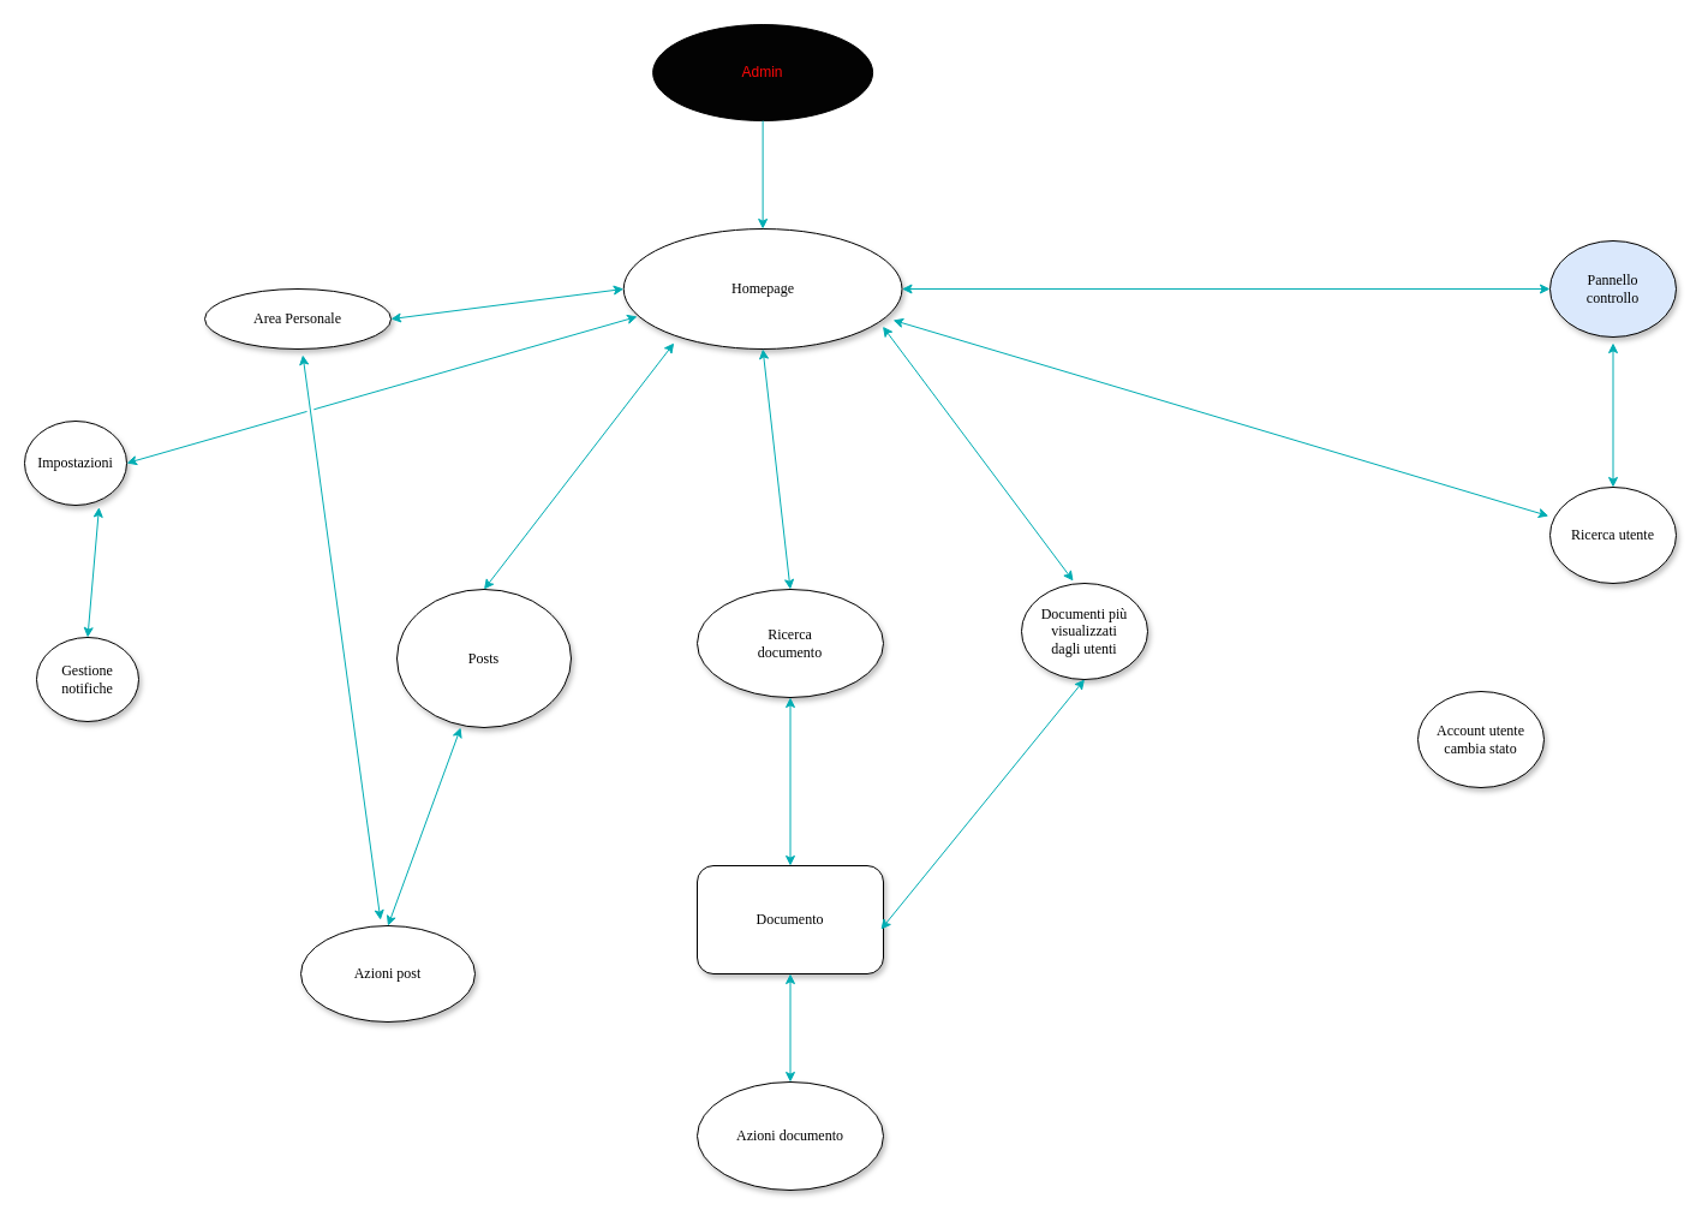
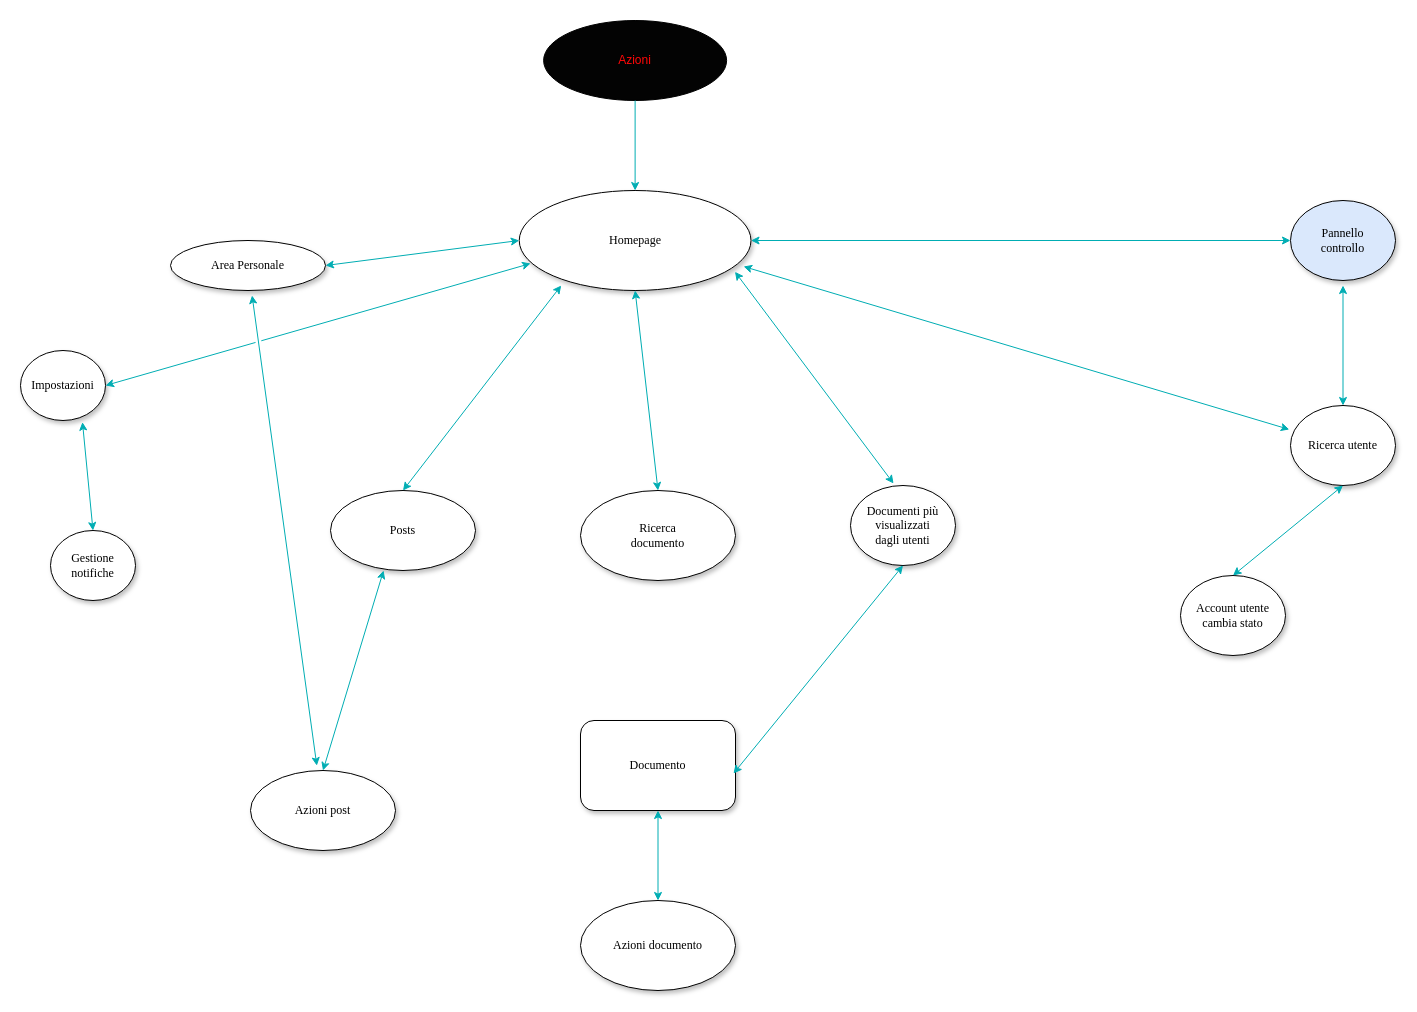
  <mxCell id="0" />
  <mxCell id="1" parent="0" />
  <mxCell id="2" value="Homepage" style="ellipse;whiteSpace=wrap;html=1;rounded=0;shadow=1;comic=0;labelBackgroundColor=none;strokeWidth=1;fontFamily=Verdana;fontSize=12;align=center;" vertex="1" parent="1"><mxGeometry x="518.74" y="190" width="231.75" height="100" as="geometry" /></mxCell>
- <mxCell id="3" value="Posts" style="ellipse;whiteSpace=wrap;html=1;rounded=0;shadow=1;comic=0;labelBackgroundColor=none;strokeWidth=1;fontFamily=Verdana;fontSize=12;align=center;" vertex="1" parent="1"><mxGeometry x="330" y="490" width="145" height="115" as="geometry" /></mxCell>
+ <mxCell id="3" value="Posts" style="ellipse;whiteSpace=wrap;html=1;rounded=0;shadow=1;comic=0;labelBackgroundColor=none;strokeWidth=1;fontFamily=Verdana;fontSize=12;align=center;" vertex="1" parent="1"><mxGeometry x="330" y="490" width="145" height="80" as="geometry" /></mxCell>
  <mxCell id="4" value="Area Personale" style="ellipse;whiteSpace=wrap;html=1;rounded=0;shadow=1;comic=0;labelBackgroundColor=none;strokeWidth=1;fontFamily=Verdana;fontSize=12;align=center;" vertex="1" parent="1"><mxGeometry x="170" y="240" width="155" height="50" as="geometry" /></mxCell>
- <mxCell id="5" value="Admin" style="ellipse;whiteSpace=wrap;html=1;gradientColor=none;fillColor=#030303;fontColor=#FF0808;" vertex="1" parent="1"><mxGeometry x="543.12" y="20" width="183" height="80" as="geometry" /></mxCell>
+ <mxCell id="5" value="Azioni" style="ellipse;whiteSpace=wrap;html=1;gradientColor=none;fillColor=#030303;fontColor=#FF0808;" vertex="1" parent="1"><mxGeometry x="543.12" y="20" width="183" height="80" as="geometry" /></mxCell>
  <mxCell id="6" value="" style="endArrow=classic;startArrow=classic;html=1;rounded=0;shadow=0;strokeColor=#00ADB3;sourcePerimeterSpacing=5;targetPerimeterSpacing=5;jumpStyle=gap;exitX=1;exitY=0.5;exitDx=0;exitDy=0;entryX=0;entryY=0.5;entryDx=0;entryDy=0;" edge="1" parent="1" source="4" target="2"><mxGeometry width="50" height="50" relative="1" as="geometry"><mxPoint x="362.5" y="275" as="sourcePoint" /><mxPoint x="667.5" y="470" as="targetPoint" /></mxGeometry></mxCell>
  <mxCell id="7" value="" style="endArrow=classic;startArrow=classic;html=1;rounded=0;shadow=0;strokeColor=#00ADB3;sourcePerimeterSpacing=5;targetPerimeterSpacing=5;jumpStyle=gap;exitX=0.5;exitY=0;exitDx=0;exitDy=0;entryX=0.181;entryY=0.95;entryDx=0;entryDy=0;entryPerimeter=0;" edge="1" parent="1" source="3" target="2"><mxGeometry width="50" height="50" relative="1" as="geometry"><mxPoint x="302.5" y="355" as="sourcePoint" /><mxPoint x="587.5" y="330" as="targetPoint" /></mxGeometry></mxCell>
  <mxCell id="8" value="&lt;div&gt;Ricerca&lt;/div&gt;&lt;div&gt;documento&lt;br&gt;&lt;/div&gt;" style="ellipse;whiteSpace=wrap;html=1;rounded=0;shadow=1;comic=0;labelBackgroundColor=none;strokeWidth=1;fontFamily=Verdana;fontSize=12;align=center;" vertex="1" parent="1"><mxGeometry x="580" y="490" width="155" height="90" as="geometry" /></mxCell>
  <mxCell id="9" value="" style="endArrow=classic;startArrow=classic;html=1;rounded=0;shadow=0;strokeColor=#00ADB3;sourcePerimeterSpacing=5;targetPerimeterSpacing=5;jumpStyle=gap;exitX=0.5;exitY=0;exitDx=0;exitDy=0;entryX=0.5;entryY=1;entryDx=0;entryDy=0;" edge="1" parent="1" source="8" target="2"><mxGeometry width="50" height="50" relative="1" as="geometry"><mxPoint x="550" y="430" as="sourcePoint" /><mxPoint x="603.49" y="343" as="targetPoint" /></mxGeometry></mxCell>
  <mxCell id="10" value="" style="endArrow=classic;html=1;rounded=0;shadow=0;strokeColor=#00ADB3;fontColor=#FF0808;sourcePerimeterSpacing=5;targetPerimeterSpacing=5;jumpStyle=gap;entryX=0.5;entryY=0;entryDx=0;entryDy=0;exitX=0.5;exitY=1;exitDx=0;exitDy=0;" edge="1" parent="1" source="5" target="2"><mxGeometry width="50" height="50" relative="1" as="geometry"><mxPoint x="534.5" y="230" as="sourcePoint" /><mxPoint x="604.5" y="200" as="targetPoint" /></mxGeometry></mxCell>
  <mxCell id="11" value="Impostazioni" style="ellipse;whiteSpace=wrap;html=1;rounded=0;shadow=1;comic=0;labelBackgroundColor=none;strokeWidth=1;fontFamily=Verdana;fontSize=12;align=center;" vertex="1" parent="1"><mxGeometry x="20" y="350" width="85" height="70" as="geometry" /></mxCell>
  <mxCell id="12" value="" style="endArrow=classic;startArrow=classic;html=1;rounded=0;shadow=0;strokeColor=#00ADB3;sourcePerimeterSpacing=5;targetPerimeterSpacing=5;jumpStyle=gap;" edge="1" parent="1" source="4" target="23"><mxGeometry width="50" height="50" relative="1" as="geometry"><mxPoint x="298.64" y="301.65" as="sourcePoint" /><mxPoint x="270" y="410" as="targetPoint" /></mxGeometry></mxCell>
- <mxCell id="13" value="Gestione notifiche" style="ellipse;whiteSpace=wrap;html=1;rounded=0;shadow=1;comic=0;labelBackgroundColor=none;strokeWidth=1;fontFamily=Verdana;fontSize=12;align=center;" vertex="1" parent="1"><mxGeometry x="30" y="530" width="85" height="70" as="geometry" /></mxCell>
+ <mxCell id="13" value="Gestione notifiche" style="ellipse;whiteSpace=wrap;html=1;rounded=0;shadow=1;comic=0;labelBackgroundColor=none;strokeWidth=1;fontFamily=Verdana;fontSize=12;align=center;" vertex="1" parent="1"><mxGeometry x="50" y="530" width="85" height="70" as="geometry" /></mxCell>
  <mxCell id="14" value="" style="endArrow=classic;startArrow=classic;html=1;rounded=0;shadow=0;strokeColor=#00ADB3;sourcePerimeterSpacing=5;targetPerimeterSpacing=5;jumpStyle=gap;exitX=0.729;exitY=1.024;exitDx=0;exitDy=0;entryX=0.5;entryY=0;entryDx=0;entryDy=0;exitPerimeter=0;" edge="1" parent="1" source="11" target="13"><mxGeometry width="50" height="50" relative="1" as="geometry"><mxPoint x="27.495" y="487.48" as="sourcePoint" /><mxPoint x="-10.32" y="560" as="targetPoint" /></mxGeometry></mxCell>
  <mxCell id="15" value="&lt;div&gt;Documenti più visualizzati&lt;/div&gt;&lt;div&gt;dagli utenti&lt;br&gt;&lt;/div&gt;" style="ellipse;whiteSpace=wrap;html=1;rounded=0;shadow=1;comic=0;labelBackgroundColor=none;strokeWidth=1;fontFamily=Verdana;fontSize=12;align=center;" vertex="1" parent="1"><mxGeometry x="850" y="485" width="105" height="80" as="geometry" /></mxCell>
  <mxCell id="16" value="" style="endArrow=classic;startArrow=classic;html=1;rounded=0;shadow=0;strokeColor=#00ADB3;sourcePerimeterSpacing=5;targetPerimeterSpacing=5;jumpStyle=gap;exitX=0.41;exitY=-0.025;exitDx=0;exitDy=0;entryX=0.931;entryY=0.813;entryDx=0;entryDy=0;entryPerimeter=0;exitPerimeter=0;" edge="1" parent="1" source="15" target="2"><mxGeometry width="50" height="50" relative="1" as="geometry"><mxPoint x="751.507" y="421.716" as="sourcePoint" /><mxPoint x="688.741" y="285.04" as="targetPoint" /></mxGeometry></mxCell>
  <mxCell id="17" value="Pannello&lt;br&gt;controllo" style="ellipse;whiteSpace=wrap;html=1;rounded=0;shadow=1;comic=0;labelBackgroundColor=none;strokeWidth=1;fontFamily=Verdana;fontSize=12;align=center;fillColor=#dae8fc;" vertex="1" parent="1"><mxGeometry x="1290" y="200" width="105" height="80" as="geometry" /></mxCell>
  <mxCell id="18" value="" style="endArrow=classic;startArrow=classic;html=1;rounded=0;shadow=0;strokeColor=#00ADB3;sourcePerimeterSpacing=5;targetPerimeterSpacing=5;jumpStyle=gap;exitX=0;exitY=0.5;exitDx=0;exitDy=0;entryX=1;entryY=0.5;entryDx=0;entryDy=0;" edge="1" parent="1" source="17" target="2"><mxGeometry width="50" height="50" relative="1" as="geometry"><mxPoint x="972.835" y="376.64" as="sourcePoint" /><mxPoint x="711.107" y="275.04" as="targetPoint" /></mxGeometry></mxCell>
  <mxCell id="19" value="" style="endArrow=classic;startArrow=classic;html=1;rounded=0;shadow=0;strokeColor=#00ADB3;sourcePerimeterSpacing=5;targetPerimeterSpacing=5;jumpStyle=gap;exitX=0.5;exitY=0;exitDx=0;exitDy=0;" edge="1" parent="1" source="20" target="17"><mxGeometry width="50" height="50" relative="1" as="geometry"><mxPoint x="1270" y="385" as="sourcePoint" /><mxPoint x="871.107" y="250.04" as="targetPoint" /></mxGeometry></mxCell>
  <mxCell id="20" value="Ricerca utente" style="ellipse;whiteSpace=wrap;html=1;rounded=0;shadow=1;comic=0;labelBackgroundColor=none;strokeWidth=1;fontFamily=Verdana;fontSize=12;align=center;" vertex="1" parent="1"><mxGeometry x="1290" y="405" width="105" height="80" as="geometry" /></mxCell>
  <mxCell id="21" value="Account utente&lt;br&gt;cambia stato" style="ellipse;whiteSpace=wrap;html=1;rounded=0;shadow=1;comic=0;labelBackgroundColor=none;strokeWidth=1;fontFamily=Verdana;fontSize=12;align=center;" vertex="1" parent="1"><mxGeometry x="1180" y="575" width="105" height="80" as="geometry" /></mxCell>
+ <mxCell id="22" value="" style="endArrow=classic;startArrow=classic;html=1;rounded=0;shadow=0;strokeColor=#00ADB3;sourcePerimeterSpacing=5;targetPerimeterSpacing=5;jumpStyle=gap;exitX=0.5;exitY=0;exitDx=0;exitDy=0;entryX=0.5;entryY=1;entryDx=0;entryDy=0;" edge="1" parent="1" source="21" target="20"><mxGeometry width="50" height="50" relative="1" as="geometry"><mxPoint x="1352.5" y="415" as="sourcePoint" /><mxPoint x="1352.5" y="295" as="targetPoint" /></mxGeometry></mxCell>
  <mxCell id="23" value="Azioni post" style="ellipse;whiteSpace=wrap;html=1;rounded=0;shadow=1;comic=0;labelBackgroundColor=none;strokeWidth=1;fontFamily=Verdana;fontSize=12;align=center;" vertex="1" parent="1"><mxGeometry x="250" y="770" width="145" height="80" as="geometry" /></mxCell>
  <mxCell id="24" value="" style="endArrow=classic;startArrow=classic;html=1;rounded=0;shadow=0;strokeColor=#00ADB3;sourcePerimeterSpacing=5;targetPerimeterSpacing=5;jumpStyle=gap;entryX=0.366;entryY=1;entryDx=0;entryDy=0;entryPerimeter=0;exitX=0.5;exitY=0;exitDx=0;exitDy=0;" edge="1" parent="1" source="23" target="3"><mxGeometry width="50" height="50" relative="1" as="geometry"><mxPoint x="380" y="640" as="sourcePoint" /><mxPoint x="595.419" y="286" as="targetPoint" /></mxGeometry></mxCell>
  <mxCell id="25" value="Documento" style="whiteSpace=wrap;html=1;shadow=1;comic=0;labelBackgroundColor=none;strokeWidth=1;fontFamily=Verdana;fontSize=12;align=center;rounded=1;" vertex="1" parent="1"><mxGeometry x="580" y="720" width="155" height="90" as="geometry" /></mxCell>
- <mxCell id="26" value="" style="endArrow=classic;startArrow=classic;html=1;rounded=0;shadow=0;strokeColor=#00ADB3;sourcePerimeterSpacing=5;targetPerimeterSpacing=5;jumpStyle=gap;exitX=0.5;exitY=0;exitDx=0;exitDy=0;entryX=0.5;entryY=1;entryDx=0;entryDy=0;" edge="1" parent="1" source="25" target="8"><mxGeometry width="50" height="50" relative="1" as="geometry"><mxPoint x="667.5" y="500" as="sourcePoint" /><mxPoint x="637.067" y="293.04" as="targetPoint" /></mxGeometry></mxCell>
  <mxCell id="27" value="Azioni documento" style="ellipse;whiteSpace=wrap;html=1;rounded=0;shadow=1;comic=0;labelBackgroundColor=none;strokeWidth=1;fontFamily=Verdana;fontSize=12;align=center;" vertex="1" parent="1"><mxGeometry x="580" y="900" width="155" height="90" as="geometry" /></mxCell>
  <mxCell id="28" value="" style="endArrow=classic;startArrow=classic;html=1;rounded=0;shadow=0;strokeColor=#00ADB3;sourcePerimeterSpacing=5;targetPerimeterSpacing=5;jumpStyle=gap;exitX=0.5;exitY=0;exitDx=0;exitDy=0;entryX=0.5;entryY=1;entryDx=0;entryDy=0;" edge="1" parent="1" source="27" target="25"><mxGeometry width="50" height="50" relative="1" as="geometry"><mxPoint x="667.5" y="730" as="sourcePoint" /><mxPoint x="650" y="820" as="targetPoint" /></mxGeometry></mxCell>
  <mxCell id="29" value="" style="endArrow=classic;startArrow=classic;html=1;rounded=0;shadow=0;strokeColor=#00ADB3;sourcePerimeterSpacing=5;targetPerimeterSpacing=5;jumpStyle=gap;exitX=0.987;exitY=0.589;exitDx=0;exitDy=0;entryX=0.5;entryY=1;entryDx=0;entryDy=0;exitPerimeter=0;" edge="1" parent="1" source="25" target="15"><mxGeometry width="50" height="50" relative="1" as="geometry"><mxPoint x="745" y="775" as="sourcePoint" /><mxPoint x="882.5" y="550" as="targetPoint" /></mxGeometry></mxCell>
  <mxCell id="30" value="" style="endArrow=classic;startArrow=classic;html=1;rounded=0;shadow=0;strokeColor=#00ADB3;sourcePerimeterSpacing=5;targetPerimeterSpacing=5;jumpStyle=gap;exitX=1;exitY=0.5;exitDx=0;exitDy=0;entryX=0.049;entryY=0.73;entryDx=0;entryDy=0;entryPerimeter=0;" edge="1" parent="1" source="11" target="2"><mxGeometry width="50" height="50" relative="1" as="geometry"><mxPoint x="335" y="275" as="sourcePoint" /><mxPoint x="528.74" y="250" as="targetPoint" /></mxGeometry></mxCell>
  <mxCell id="31" value="" style="endArrow=classic;startArrow=classic;html=1;rounded=0;shadow=0;strokeColor=#00ADB3;sourcePerimeterSpacing=5;targetPerimeterSpacing=5;jumpStyle=gap;entryX=0.968;entryY=0.76;entryDx=0;entryDy=0;entryPerimeter=0;" edge="1" parent="1" source="20" target="2"><mxGeometry width="50" height="50" relative="1" as="geometry"><mxPoint x="115" y="395" as="sourcePoint" /><mxPoint x="540.096" y="273" as="targetPoint" /></mxGeometry></mxCell>
